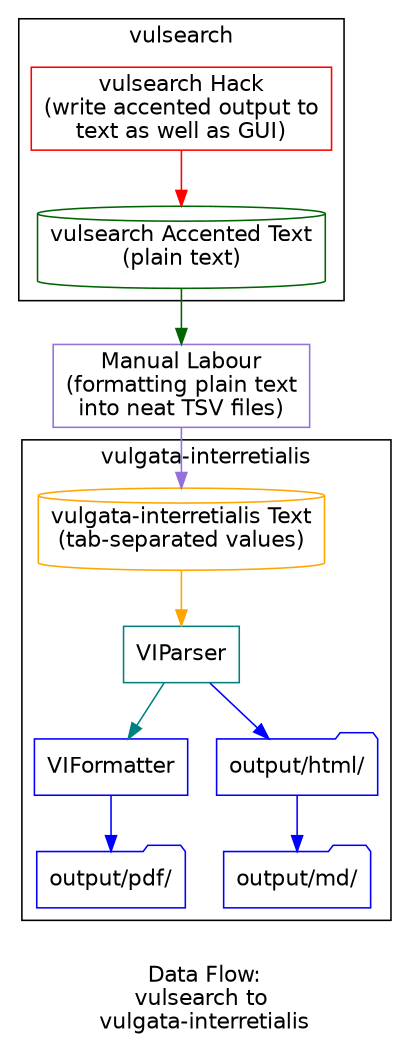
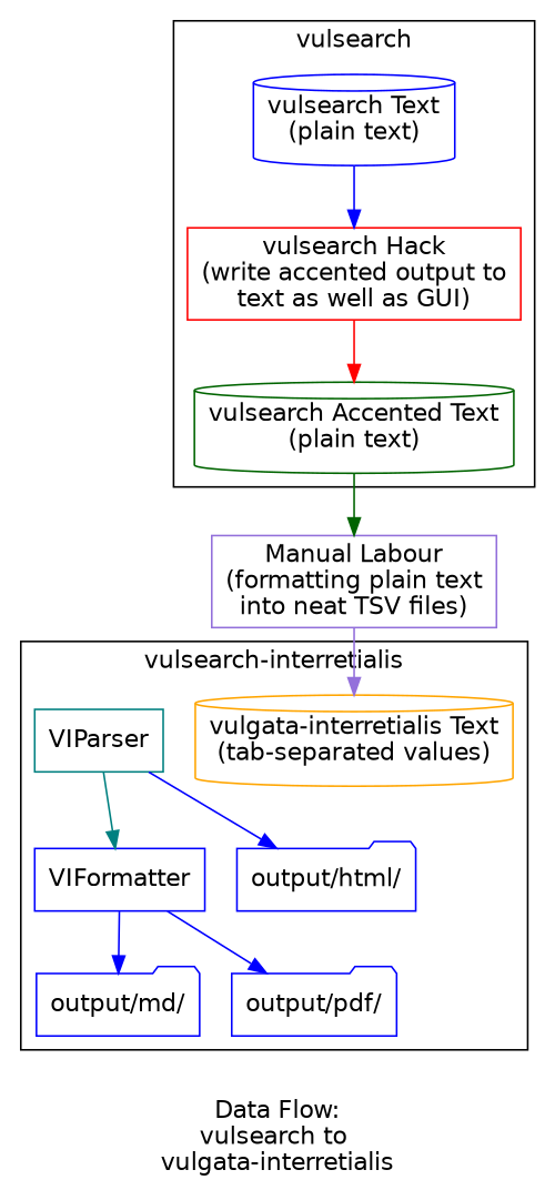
  digraph {
    fontname="DejaVu Sans"
    label="\nData Flow:\nvulsearch to \nvulgata-interretialis"
    node [color=blue fontname="DejaVu Sans" shape=box]
    edge [color=blue fontname="DejaVu Sans"]
+   n1 [label="vulsearch Text\n(plain text)" shape=cylinder]
    n2 [color=red label="vulsearch Hack\n(write accented output to\ntext as well as GUI)"]
    n3 [color=darkgreen label="vulsearch Accented Text\n(plain text)" shape=cylinder]
    n4 [color=orange label="vulgata-interretialis Text\n(tab-separated values)" shape=cylinder]
    n5 [color=teal label=VIParser]
    n6 [label=VIFormatter]
    n7 [label="output/html/" shape=folder]
    n8 [label="output/md/" shape=folder]
    n9 [label="output/pdf/" shape=folder]
    n10 [color=mediumpurple label="Manual Labour\n(formatting plain text\ninto neat TSV files)"]
    subgraph cluster_1 {
      label=vulsearch
+     n1
      n2
      n3
    }
    subgraph cluster_2 {
-     label="vulgata-interretialis"
+     label="vulsearch-interretialis"
      n4
      n5
      n6
      n7
      n8
      n9
    }
+   n1 -> n2
    n2 -> n3 [color=red]
    n3 -> n10 [color=darkgreen]
-   n4 -> n5 [color=orange]
    n5 -> n6 [color=teal]
    n5 -> n7
-   n7 -> n8
+   n6 -> n8
    n6 -> n9
    n10 -> n4 [color=mediumpurple]
  }
